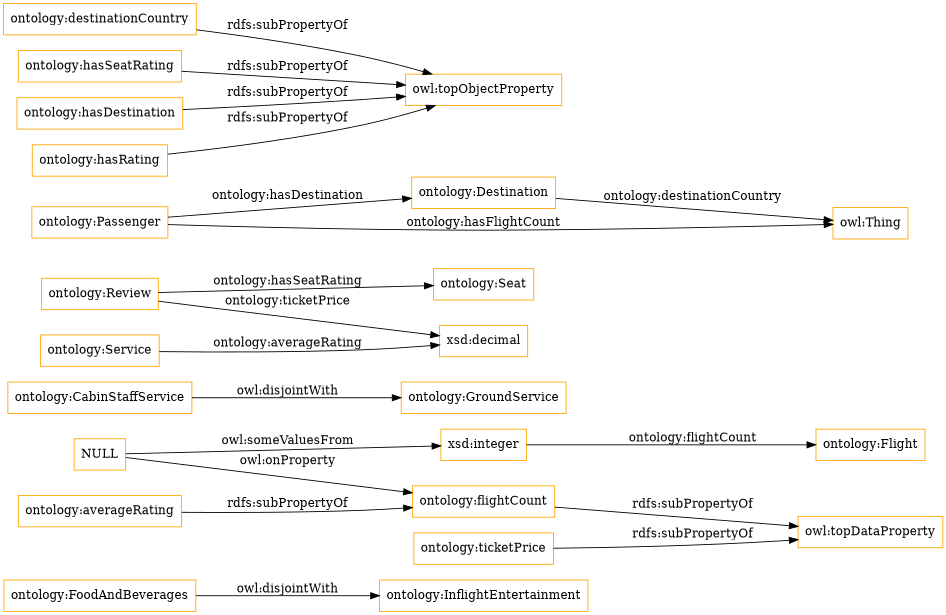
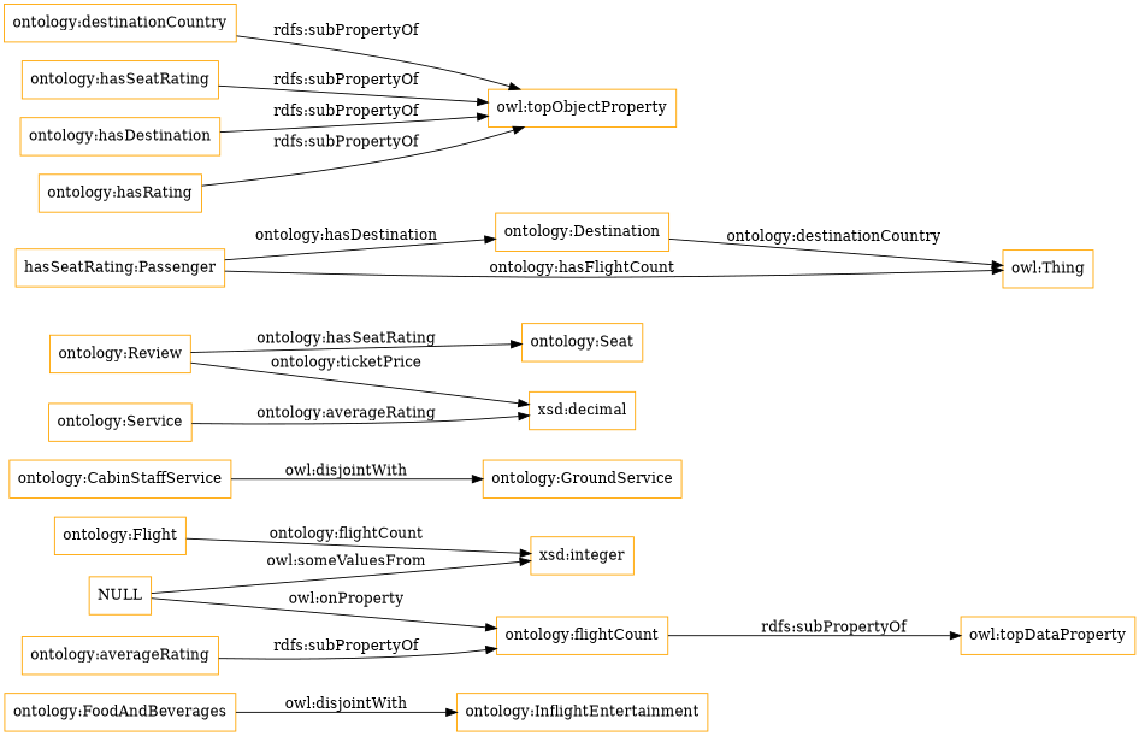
  digraph {
    rankdir=LR
    node [color=orange shape=rectangle]
    "ontology:FoodAndBeverages"
    "ontology:InflightEntertainment"
    "ontology:Flight"
    "xsd:integer"
    "ontology:CabinStaffService"
    "ontology:GroundService"
    "ontology:Review"
    "ontology:Seat"
    "xsd:decimal"
-   "ontology:Passenger"
+   "ontology:Passenger" [label="hasSeatRating:Passenger"]
    "ontology:Destination"
    "owl:Thing"
    "ontology:Service"
    "ontology:flightCount"
    "owl:topDataProperty"
    "ontology:destinationCountry"
    "owl:topObjectProperty"
    "ontology:hasSeatRating"
    "ontology:averageRating"
-   "ontology:ticketPrice"
    NULL
    "ontology:hasDestination"
    "ontology:hasRating"
    "ontology:FoodAndBeverages" -> "ontology:InflightEntertainment" [label="owl:disjointWith"]
-   "xsd:integer" -> "ontology:Flight" [label="ontology:flightCount"]
+   "ontology:Flight" -> "xsd:integer" [label="ontology:flightCount"]
    "ontology:CabinStaffService" -> "ontology:GroundService" [label="owl:disjointWith"]
    "ontology:Review" -> "ontology:Seat" [label="ontology:hasSeatRating"]
    "ontology:Review" -> "xsd:decimal" [label="ontology:ticketPrice"]
    "ontology:Passenger" -> "ontology:Destination" [label="ontology:hasDestination"]
    "ontology:Passenger" -> "owl:Thing" [label="ontology:hasFlightCount"]
    "ontology:Destination" -> "owl:Thing" [label="ontology:destinationCountry"]
    "ontology:Service" -> "xsd:decimal" [label="ontology:averageRating"]
    "ontology:flightCount" -> "owl:topDataProperty" [label="rdfs:subPropertyOf"]
    "ontology:destinationCountry" -> "owl:topObjectProperty" [label="rdfs:subPropertyOf"]
    "ontology:hasSeatRating" -> "owl:topObjectProperty" [label="rdfs:subPropertyOf"]
    "ontology:averageRating" -> "ontology:flightCount" [label="rdfs:subPropertyOf"]
-   "ontology:ticketPrice" -> "owl:topDataProperty" [label="rdfs:subPropertyOf"]
    NULL -> "xsd:integer" [label="owl:someValuesFrom"]
    NULL -> "ontology:flightCount" [label="owl:onProperty"]
    "ontology:hasDestination" -> "owl:topObjectProperty" [label="rdfs:subPropertyOf"]
    "ontology:hasRating" -> "owl:topObjectProperty" [label="rdfs:subPropertyOf"]
  }
